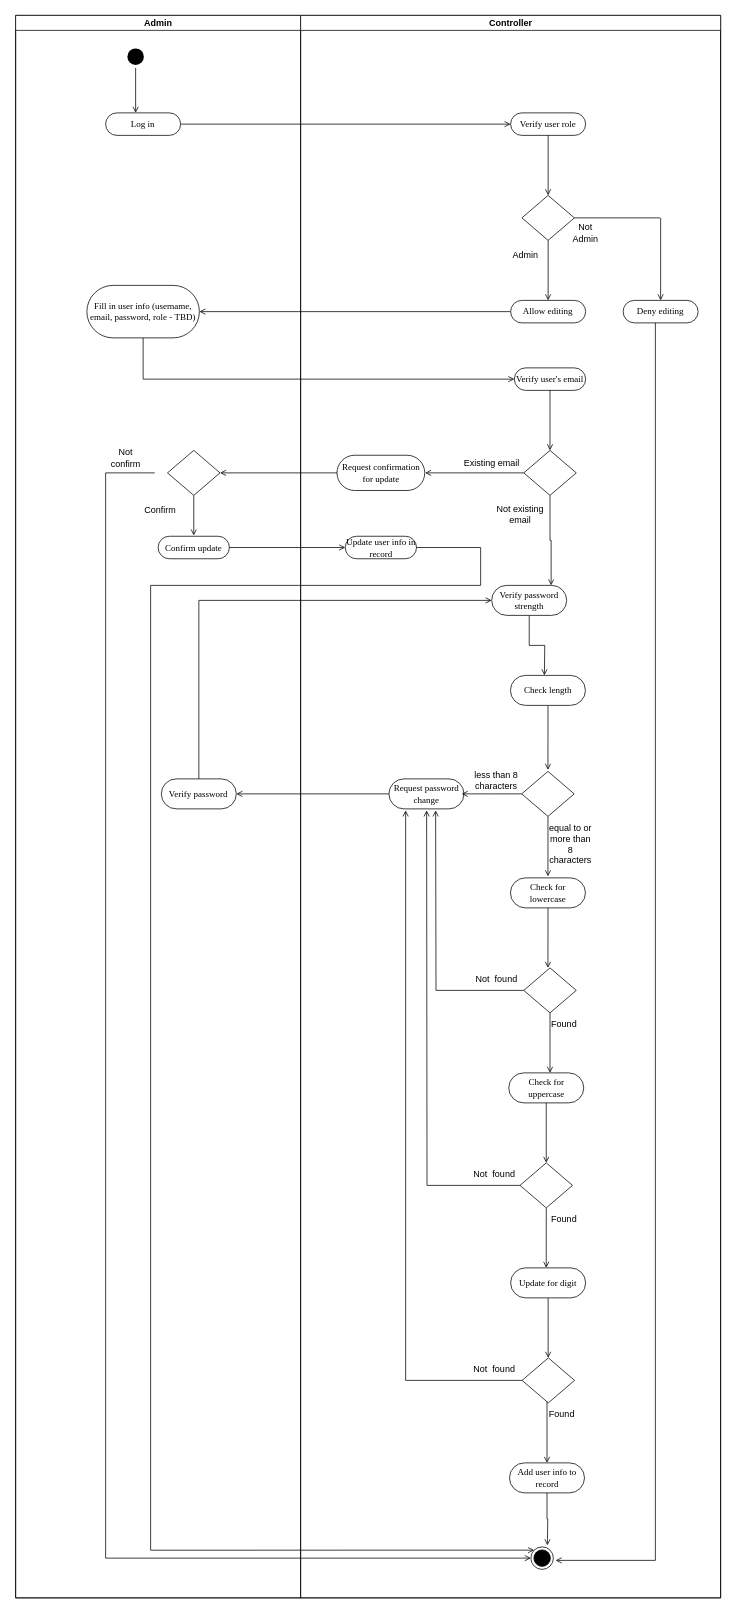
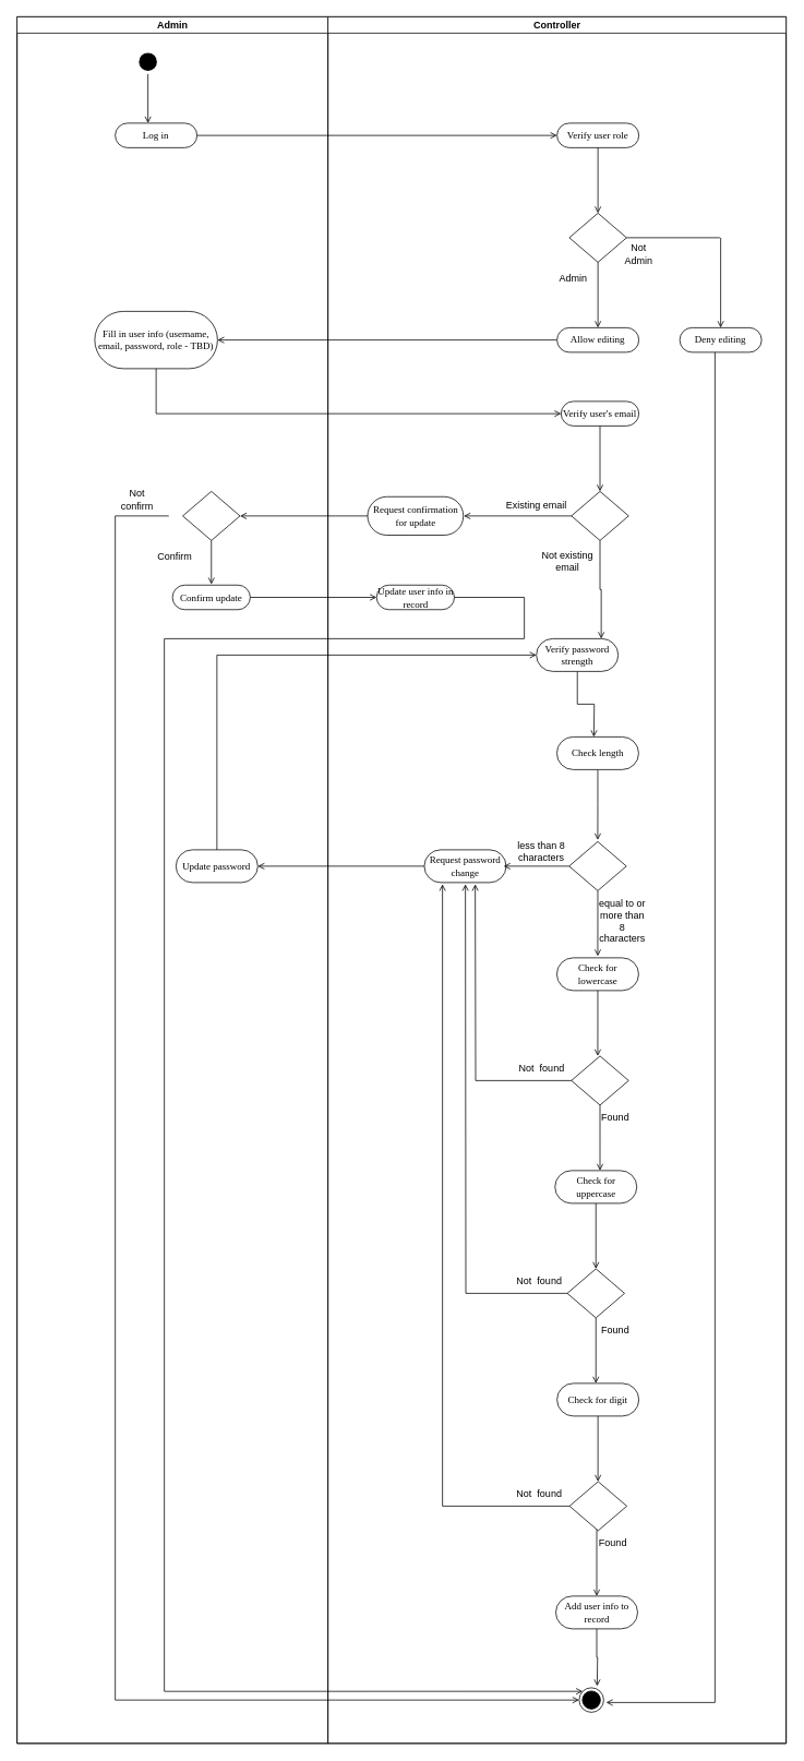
  <mxCell id="0" />
  <mxCell id="1" parent="0" />
  <mxCell id="2" value="" style="swimlane;html=1;childLayout=stackLayout;startSize=0;rounded=0;shadow=0;comic=0;labelBackgroundColor=none;strokeWidth=1;fontFamily=Verdana;fontSize=12;align=center;" parent="1" vertex="1"><mxGeometry x="20" y="20" width="940" height="2110" as="geometry" /></mxCell>
  <mxCell id="3" style="edgeStyle=none;rounded=0;html=1;labelBackgroundColor=none;startArrow=none;startFill=0;startSize=5;endArrow=classicThin;endFill=1;endSize=5;jettySize=auto;orthogonalLoop=1;strokeWidth=1;fontFamily=Verdana;fontSize=12" parent="2" edge="1"><mxGeometry relative="1" as="geometry"><mxPoint x="180" y="363.043" as="sourcePoint" /></mxGeometry></mxCell>
  <mxCell id="4" value="" style="edgeStyle=orthogonalEdgeStyle;rounded=0;orthogonalLoop=1;jettySize=auto;html=1;endArrow=open;endFill=0;" parent="2" source="10" target="55" edge="1"><mxGeometry relative="1" as="geometry" /></mxCell>
  <mxCell id="5" value="Admin" style="swimlane;html=1;startSize=20;" parent="2" vertex="1"><mxGeometry width="380" height="2110" as="geometry"><mxRectangle width="30" height="1880" as="alternateBounds" /></mxGeometry></mxCell>
  <mxCell id="6" value="Fill in user info (username, email, password, role - TBD)" style="rounded=1;whiteSpace=wrap;html=1;shadow=0;comic=0;labelBackgroundColor=none;strokeWidth=1;fontFamily=Verdana;fontSize=12;align=center;arcSize=50;" parent="5" vertex="1"><mxGeometry x="95" y="360" width="150" height="70" as="geometry" /></mxCell>
  <mxCell id="7" value="" style="group" parent="5" vertex="1" connectable="0"><mxGeometry x="120" y="130" width="100" height="30" as="geometry" /></mxCell>
  <mxCell id="8" value="" style="group" parent="7" vertex="1" connectable="0"><mxGeometry width="100" height="30" as="geometry" /></mxCell>
  <mxCell id="9" value="" style="group" parent="8" vertex="1" connectable="0"><mxGeometry width="100" height="30" as="geometry" /></mxCell>
  <mxCell id="10" value="Log in" style="rounded=1;whiteSpace=wrap;html=1;shadow=0;comic=0;labelBackgroundColor=none;strokeWidth=1;fontFamily=Verdana;fontSize=12;align=center;arcSize=50;" parent="9" vertex="1"><mxGeometry width="100" height="30" as="geometry" /></mxCell>
  <mxCell id="11" value="" style="ellipse;html=1;shape=startState;fillColor=#000000;strokeColor=none;" parent="5" vertex="1"><mxGeometry x="145" y="40" width="30" height="30" as="geometry" /></mxCell>
  <mxCell id="12" value="Not confirm" style="text;html=1;strokeColor=none;fillColor=none;align=center;verticalAlign=middle;whiteSpace=wrap;rounded=0;" parent="5" vertex="1"><mxGeometry x="120" y="580" width="54" height="20" as="geometry" /></mxCell>
  <mxCell id="13" value="Confirm" style="text;html=1;strokeColor=none;fillColor=none;align=center;verticalAlign=middle;whiteSpace=wrap;rounded=0;" parent="5" vertex="1"><mxGeometry x="166" y="650" width="54" height="20" as="geometry" /></mxCell>
  <mxCell id="14" value="" style="edgeStyle=orthogonalEdgeStyle;rounded=0;orthogonalLoop=1;jettySize=auto;html=1;endArrow=open;endFill=0;" parent="2" source="56" target="6" edge="1"><mxGeometry relative="1" as="geometry" /></mxCell>
  <mxCell id="15" value="" style="edgeStyle=orthogonalEdgeStyle;rounded=0;orthogonalLoop=1;jettySize=auto;html=1;endArrow=open;endFill=0;" parent="2" source="6" target="57" edge="1"><mxGeometry relative="1" as="geometry"><Array as="points"><mxPoint x="170" y="485" /></Array></mxGeometry></mxCell>
  <mxCell id="16" value="Controller" style="swimlane;html=1;startSize=20;" parent="2" vertex="1"><mxGeometry x="380" width="560" height="2110" as="geometry" /></mxCell>
  <mxCell id="17" value="" style="rhombus;whiteSpace=wrap;html=1;" parent="16" vertex="1"><mxGeometry x="-177.5" y="580" width="70" height="60" as="geometry" /></mxCell>
  <mxCell id="18" value="" style="group" parent="16" vertex="1" connectable="0"><mxGeometry x="-190" y="693.5" width="95" height="31" as="geometry" /></mxCell>
  <mxCell id="19" value="Confirm update" style="rounded=1;whiteSpace=wrap;html=1;shadow=0;comic=0;labelBackgroundColor=none;strokeWidth=1;fontFamily=Verdana;fontSize=12;align=center;arcSize=50;" parent="18" vertex="1"><mxGeometry y="1" width="95" height="30" as="geometry" /></mxCell>
  <mxCell id="20" value="" style="edgeStyle=orthogonalEdgeStyle;rounded=0;orthogonalLoop=1;jettySize=auto;html=1;endArrow=open;endFill=0;" parent="18" edge="1"><mxGeometry relative="1" as="geometry"><mxPoint x="47.5" y="-53.5" as="sourcePoint" /><mxPoint x="47.5" as="targetPoint" /><Array as="points"><mxPoint x="47.5" /><mxPoint x="46.5" y="20" /></Array></mxGeometry></mxCell>
  <mxCell id="21" value="" style="edgeStyle=orthogonalEdgeStyle;rounded=0;orthogonalLoop=1;jettySize=auto;html=1;endArrow=open;endFill=0;" parent="16" source="19" target="24" edge="1"><mxGeometry relative="1" as="geometry" /></mxCell>
  <mxCell id="22" value="" style="edgeStyle=orthogonalEdgeStyle;rounded=0;orthogonalLoop=1;jettySize=auto;html=1;endArrow=open;endFill=0;entryX=1;entryY=0.5;entryDx=0;entryDy=0;" parent="16" source="23" target="17" edge="1"><mxGeometry relative="1" as="geometry"><mxPoint x="-134.5" y="610" as="targetPoint" /></mxGeometry></mxCell>
  <mxCell id="23" value="Request confirmation for update" style="rounded=1;whiteSpace=wrap;html=1;shadow=0;comic=0;labelBackgroundColor=none;strokeWidth=1;fontFamily=Verdana;fontSize=12;align=center;arcSize=50;" parent="16" vertex="1"><mxGeometry x="48.5" y="586.5" width="117" height="47" as="geometry" /></mxCell>
  <mxCell id="24" value="Update user info in record" style="rounded=1;whiteSpace=wrap;html=1;shadow=0;comic=0;labelBackgroundColor=none;strokeWidth=1;fontFamily=Verdana;fontSize=12;align=center;arcSize=50;" parent="16" vertex="1"><mxGeometry x="59.5" y="694.5" width="95" height="30" as="geometry" /></mxCell>
  <mxCell id="25" value="Not&amp;nbsp; found" style="text;html=1;strokeColor=none;fillColor=none;align=center;verticalAlign=middle;whiteSpace=wrap;rounded=0;" vertex="1" parent="16"><mxGeometry x="227.25" y="1790" width="62.75" height="30" as="geometry" /></mxCell>
  <mxCell id="26" value="Existing email" style="text;html=1;strokeColor=none;fillColor=none;align=center;verticalAlign=middle;whiteSpace=wrap;rounded=0;" parent="16" vertex="1"><mxGeometry x="215" y="586.5" width="80" height="20" as="geometry" /></mxCell>
- <mxCell id="27" value="Verify password" style="rounded=1;whiteSpace=wrap;html=1;shadow=0;comic=0;labelBackgroundColor=none;strokeWidth=1;fontFamily=Verdana;fontSize=12;align=center;arcSize=50;" parent="16" vertex="1"><mxGeometry x="-185.75" y="1018" width="100" height="40" as="geometry" /></mxCell>
+ <mxCell id="27" value="Update password" style="rounded=1;whiteSpace=wrap;html=1;shadow=0;comic=0;labelBackgroundColor=none;strokeWidth=1;fontFamily=Verdana;fontSize=12;align=center;arcSize=50;" parent="16" vertex="1"><mxGeometry x="-185.75" y="1018" width="100" height="40" as="geometry" /></mxCell>
  <mxCell id="28" value="" style="edgeStyle=orthogonalEdgeStyle;rounded=0;orthogonalLoop=1;jettySize=auto;html=1;endArrow=open;endFill=0;" parent="16" source="29" target="27" edge="1"><mxGeometry relative="1" as="geometry" /></mxCell>
  <mxCell id="29" value="Request password change" style="rounded=1;whiteSpace=wrap;html=1;shadow=0;comic=0;labelBackgroundColor=none;strokeWidth=1;fontFamily=Verdana;fontSize=12;align=center;arcSize=50;" parent="16" vertex="1"><mxGeometry x="117.75" y="1018" width="100" height="40" as="geometry" /></mxCell>
  <mxCell id="30" value="" style="edgeStyle=orthogonalEdgeStyle;rounded=0;orthogonalLoop=1;jettySize=auto;html=1;endArrow=open;endFill=0;" parent="16" source="45" edge="1"><mxGeometry relative="1" as="geometry"><mxPoint x="168" y="1060" as="targetPoint" /></mxGeometry></mxCell>
  <mxCell id="31" value="" style="edgeStyle=orthogonalEdgeStyle;rounded=0;orthogonalLoop=1;jettySize=auto;html=1;endArrow=open;endFill=0;exitX=0;exitY=0.5;exitDx=0;exitDy=0;" parent="16" edge="1" source="44"><mxGeometry relative="1" as="geometry"><mxPoint x="156" y="1790" as="sourcePoint" /><mxPoint x="140" y="1060" as="targetPoint" /><Array as="points"><mxPoint x="140" y="1820" /></Array></mxGeometry></mxCell>
  <mxCell id="32" value="" style="edgeStyle=orthogonalEdgeStyle;rounded=0;orthogonalLoop=1;jettySize=auto;html=1;endArrow=open;endFill=0;" parent="16" source="52" edge="1"><mxGeometry relative="1" as="geometry"><mxPoint x="325" y="880" as="targetPoint" /></mxGeometry></mxCell>
  <mxCell id="33" value="" style="edgeStyle=orthogonalEdgeStyle;rounded=0;orthogonalLoop=1;jettySize=auto;html=1;endArrow=open;endFill=0;" parent="16" source="51" edge="1"><mxGeometry relative="1" as="geometry"><mxPoint x="329.75" y="1006" as="targetPoint" /></mxGeometry></mxCell>
  <mxCell id="34" value="" style="edgeStyle=orthogonalEdgeStyle;rounded=0;orthogonalLoop=1;jettySize=auto;html=1;endArrow=open;endFill=0;" parent="16" source="54" edge="1"><mxGeometry relative="1" as="geometry"><mxPoint x="214.75" y="1038" as="targetPoint" /></mxGeometry></mxCell>
  <mxCell id="35" value="" style="edgeStyle=orthogonalEdgeStyle;rounded=0;orthogonalLoop=1;jettySize=auto;html=1;endArrow=open;endFill=0;entryX=0;entryY=0.5;entryDx=0;entryDy=0;" parent="16" source="27" target="52" edge="1"><mxGeometry relative="1" as="geometry"><mxPoint x="-135.75" y="938" as="targetPoint" /><Array as="points"><mxPoint x="-135.25" y="780" /></Array></mxGeometry></mxCell>
  <mxCell id="36" value="" style="edgeStyle=orthogonalEdgeStyle;rounded=0;orthogonalLoop=1;jettySize=auto;html=1;endArrow=open;endFill=0;" parent="16" source="54" edge="1"><mxGeometry relative="1" as="geometry"><mxPoint x="329.75" y="1148" as="targetPoint" /></mxGeometry></mxCell>
  <mxCell id="37" value="Not&amp;nbsp; found" style="text;html=1;strokeColor=none;fillColor=none;align=center;verticalAlign=middle;whiteSpace=wrap;rounded=0;" parent="16" vertex="1"><mxGeometry x="227.25" y="1530" width="62.75" height="30" as="geometry" /></mxCell>
  <mxCell id="38" value="Not&amp;nbsp; found" style="text;html=1;strokeColor=none;fillColor=none;align=center;verticalAlign=middle;whiteSpace=wrap;rounded=0;" vertex="1" parent="16"><mxGeometry x="229.75" y="1270" width="62.75" height="30" as="geometry" /></mxCell>
  <mxCell id="39" value="less than 8 characters" style="text;html=1;strokeColor=none;fillColor=none;align=center;verticalAlign=middle;whiteSpace=wrap;rounded=0;" vertex="1" parent="16"><mxGeometry x="221.13" y="1000" width="80" height="40" as="geometry" /></mxCell>
  <mxCell id="40" value="Not existing email" style="text;html=1;strokeColor=none;fillColor=none;align=center;verticalAlign=middle;whiteSpace=wrap;rounded=0;" parent="16" vertex="1"><mxGeometry x="252.75" y="650" width="80" height="30" as="geometry" /></mxCell>
  <mxCell id="41" value="" style="edgeStyle=orthogonalEdgeStyle;rounded=0;orthogonalLoop=1;jettySize=auto;html=1;endArrow=open;endFill=0;" parent="16" source="46" edge="1"><mxGeometry relative="1" as="geometry"><mxPoint x="327.5" y="1530" as="targetPoint" /></mxGeometry></mxCell>
  <mxCell id="42" value="" style="edgeStyle=orthogonalEdgeStyle;rounded=0;orthogonalLoop=1;jettySize=auto;html=1;endArrow=open;endFill=0;" parent="16" source="45" edge="1"><mxGeometry relative="1" as="geometry"><mxPoint x="327.5" y="1670" as="targetPoint" /></mxGeometry></mxCell>
  <mxCell id="43" value="" style="edgeStyle=orthogonalEdgeStyle;rounded=0;orthogonalLoop=1;jettySize=auto;html=1;endArrow=open;endFill=0;" parent="16" source="49" edge="1"><mxGeometry relative="1" as="geometry"><mxPoint x="330" y="1790" as="targetPoint" /></mxGeometry></mxCell>
  <mxCell id="44" value="" style="rhombus;whiteSpace=wrap;html=1;" parent="16" vertex="1"><mxGeometry x="295.25" y="1790" width="70" height="60" as="geometry" /></mxCell>
  <mxCell id="45" value="" style="rhombus;whiteSpace=wrap;html=1;" parent="16" vertex="1"><mxGeometry x="292.5" y="1530" width="70" height="60" as="geometry" /></mxCell>
  <mxCell id="46" value="Check for uppercase" style="rounded=1;whiteSpace=wrap;html=1;shadow=0;comic=0;labelBackgroundColor=none;strokeWidth=1;fontFamily=Verdana;fontSize=12;align=center;arcSize=50;" parent="16" vertex="1"><mxGeometry x="277.5" y="1410" width="100" height="40" as="geometry" /></mxCell>
  <mxCell id="47" value="" style="ellipse;html=1;shape=endState;fillColor=#000000;" parent="16" vertex="1"><mxGeometry x="307" y="2042" width="30" height="30" as="geometry" /></mxCell>
  <mxCell id="48" value="Add user info to record" style="rounded=1;whiteSpace=wrap;html=1;shadow=0;comic=0;labelBackgroundColor=none;strokeWidth=1;fontFamily=Verdana;fontSize=12;align=center;arcSize=50;" parent="16" vertex="1"><mxGeometry x="278.5" y="1930" width="100" height="40" as="geometry" /></mxCell>
- <mxCell id="49" value="Update for digit" style="rounded=1;whiteSpace=wrap;html=1;shadow=0;comic=0;labelBackgroundColor=none;strokeWidth=1;fontFamily=Verdana;fontSize=12;align=center;arcSize=50;" parent="16" vertex="1"><mxGeometry x="280" y="1670" width="100" height="40" as="geometry" /></mxCell>
+ <mxCell id="49" value="Check for digit" style="rounded=1;whiteSpace=wrap;html=1;shadow=0;comic=0;labelBackgroundColor=none;strokeWidth=1;fontFamily=Verdana;fontSize=12;align=center;arcSize=50;" parent="16" vertex="1"><mxGeometry x="280" y="1670" width="100" height="40" as="geometry" /></mxCell>
  <mxCell id="50" value="Check for lowercase" style="rounded=1;whiteSpace=wrap;html=1;shadow=0;comic=0;labelBackgroundColor=none;strokeWidth=1;fontFamily=Verdana;fontSize=12;align=center;arcSize=50;" vertex="1" parent="16"><mxGeometry x="279.75" y="1150" width="100" height="40" as="geometry" /></mxCell>
  <mxCell id="51" value="Check length" style="rounded=1;whiteSpace=wrap;html=1;shadow=0;comic=0;labelBackgroundColor=none;strokeWidth=1;fontFamily=Verdana;fontSize=12;align=center;arcSize=50;" parent="16" vertex="1"><mxGeometry x="279.75" y="880" width="100" height="40" as="geometry" /></mxCell>
  <mxCell id="52" value="Verify password strength" style="rounded=1;whiteSpace=wrap;html=1;shadow=0;comic=0;labelBackgroundColor=none;strokeWidth=1;fontFamily=Verdana;fontSize=12;align=center;arcSize=50;" parent="16" vertex="1"><mxGeometry x="254.75" y="760" width="100" height="40" as="geometry" /></mxCell>
  <mxCell id="53" value="" style="rhombus;whiteSpace=wrap;html=1;" vertex="1" parent="16"><mxGeometry x="297.5" y="1270" width="70" height="60" as="geometry" /></mxCell>
  <mxCell id="54" value="" style="rhombus;whiteSpace=wrap;html=1;" parent="16" vertex="1"><mxGeometry x="294.75" y="1008" width="70" height="60" as="geometry" /></mxCell>
  <mxCell id="55" value="Verify user role" style="rounded=1;whiteSpace=wrap;html=1;shadow=0;comic=0;labelBackgroundColor=none;strokeWidth=1;fontFamily=Verdana;fontSize=12;align=center;arcSize=50;" parent="16" vertex="1"><mxGeometry x="280" y="130" width="100" height="30" as="geometry" /></mxCell>
  <mxCell id="56" value="Allow editing" style="rounded=1;whiteSpace=wrap;html=1;shadow=0;comic=0;labelBackgroundColor=none;strokeWidth=1;fontFamily=Verdana;fontSize=12;align=center;arcSize=50;" parent="16" vertex="1"><mxGeometry x="280" y="380" width="100" height="30" as="geometry" /></mxCell>
  <mxCell id="57" value="Verify user's email" style="rounded=1;whiteSpace=wrap;html=1;shadow=0;comic=0;labelBackgroundColor=none;strokeWidth=1;fontFamily=Verdana;fontSize=12;align=center;arcSize=50;" parent="16" vertex="1"><mxGeometry x="285" y="470" width="95" height="30" as="geometry" /></mxCell>
  <mxCell id="58" value="" style="rhombus;whiteSpace=wrap;html=1;" parent="16" vertex="1"><mxGeometry x="297.5" y="580" width="70" height="60" as="geometry" /></mxCell>
  <mxCell id="59" value="Found" style="text;html=1;strokeColor=none;fillColor=none;align=center;verticalAlign=middle;whiteSpace=wrap;rounded=0;" vertex="1" parent="16"><mxGeometry x="317.25" y="1850" width="62.75" height="30" as="geometry" /></mxCell>
  <mxCell id="60" value="Found" style="text;html=1;strokeColor=none;fillColor=none;align=center;verticalAlign=middle;whiteSpace=wrap;rounded=0;" vertex="1" parent="16"><mxGeometry x="320" y="1330" width="62.75" height="30" as="geometry" /></mxCell>
  <mxCell id="61" value="Found" style="text;html=1;strokeColor=none;fillColor=none;align=center;verticalAlign=middle;whiteSpace=wrap;rounded=0;" vertex="1" parent="16"><mxGeometry x="320" y="1590" width="62.75" height="30" as="geometry" /></mxCell>
  <mxCell id="62" value="equal to or more than 8 characters" style="text;html=1;strokeColor=none;fillColor=none;align=center;verticalAlign=middle;whiteSpace=wrap;rounded=0;" vertex="1" parent="16"><mxGeometry x="330" y="1080" width="60" height="50" as="geometry" /></mxCell>
  <mxCell id="63" value="Deny editing" style="rounded=1;whiteSpace=wrap;html=1;shadow=0;comic=0;labelBackgroundColor=none;strokeWidth=1;fontFamily=Verdana;fontSize=12;align=center;arcSize=50;" parent="16" vertex="1"><mxGeometry x="430" y="380" width="100" height="30" as="geometry" /></mxCell>
  <mxCell id="64" value="Admin" style="text;html=1;strokeColor=none;fillColor=none;align=center;verticalAlign=middle;whiteSpace=wrap;rounded=0;" parent="16" vertex="1"><mxGeometry x="280" y="310" width="40" height="20" as="geometry" /></mxCell>
  <mxCell id="65" value="" style="rhombus;whiteSpace=wrap;html=1;" parent="16" vertex="1"><mxGeometry x="295" y="240" width="70" height="60" as="geometry" /></mxCell>
  <mxCell id="66" value="Not Admin" style="text;html=1;strokeColor=none;fillColor=none;align=center;verticalAlign=middle;whiteSpace=wrap;rounded=0;" parent="16" vertex="1"><mxGeometry x="360" y="280" width="40" height="20" as="geometry" /></mxCell>
  <mxCell id="67" value="" style="endArrow=none;html=1;exitX=1;exitY=0.5;exitDx=0;exitDy=0;" parent="16" source="65" edge="1"><mxGeometry width="50" height="50" relative="1" as="geometry"><mxPoint x="370" y="270" as="sourcePoint" /><mxPoint x="479" y="270" as="targetPoint" /></mxGeometry></mxCell>
  <mxCell id="68" value="" style="endArrow=open;html=1;entryX=0.5;entryY=0;entryDx=0;entryDy=0;endFill=0;" parent="16" target="63" edge="1"><mxGeometry width="50" height="50" relative="1" as="geometry"><mxPoint x="480" y="270" as="sourcePoint" /><mxPoint x="510" y="290" as="targetPoint" /></mxGeometry></mxCell>
  <mxCell id="69" value="" style="edgeStyle=orthogonalEdgeStyle;rounded=0;orthogonalLoop=1;jettySize=auto;html=1;endArrow=open;endFill=0;entryX=1;entryY=0.5;entryDx=0;entryDy=0;" parent="16" source="58" edge="1"><mxGeometry relative="1" as="geometry"><mxPoint x="166" y="610" as="targetPoint" /></mxGeometry></mxCell>
  <mxCell id="70" value="" style="edgeStyle=orthogonalEdgeStyle;rounded=0;orthogonalLoop=1;jettySize=auto;html=1;endArrow=open;endFill=0;" parent="16" edge="1"><mxGeometry relative="1" as="geometry"><mxPoint x="340" y="2060" as="targetPoint" /><Array as="points"><mxPoint x="473" y="2060" /></Array><mxPoint x="473" y="410" as="sourcePoint" /></mxGeometry></mxCell>
  <mxCell id="71" value="" style="edgeStyle=orthogonalEdgeStyle;rounded=0;orthogonalLoop=1;jettySize=auto;html=1;endArrow=open;endFill=0;entryX=0;entryY=0;entryDx=0;entryDy=0;" parent="16" source="24" target="47" edge="1"><mxGeometry relative="1" as="geometry"><mxPoint x="-180" y="1770" as="targetPoint" /><Array as="points"><mxPoint x="240" y="710" /><mxPoint x="240" y="760" /><mxPoint x="-200" y="760" /><mxPoint x="-200" y="2046" /></Array></mxGeometry></mxCell>
  <mxCell id="72" value="" style="edgeStyle=orthogonalEdgeStyle;rounded=0;orthogonalLoop=1;jettySize=auto;html=1;endArrow=open;endFill=0;entryX=0.5;entryY=0;entryDx=0;entryDy=0;" edge="1" parent="16" source="44" target="48"><mxGeometry relative="1" as="geometry"><mxPoint x="328" y="1930" as="targetPoint" /><Array as="points"><mxPoint x="329" y="1890" /></Array></mxGeometry></mxCell>
  <mxCell id="73" value="" style="edgeStyle=orthogonalEdgeStyle;rounded=0;orthogonalLoop=1;jettySize=auto;html=1;endArrow=open;endFill=0;entryX=0.5;entryY=0;entryDx=0;entryDy=0;" parent="16" source="55" edge="1" target="65"><mxGeometry relative="1" as="geometry"><mxPoint x="310" y="240" as="targetPoint" /></mxGeometry></mxCell>
  <mxCell id="74" value="" style="edgeStyle=orthogonalEdgeStyle;rounded=0;orthogonalLoop=1;jettySize=auto;html=1;endArrow=open;endFill=0;entryX=0.5;entryY=0;entryDx=0;entryDy=0;" parent="16" source="65" edge="1" target="56"><mxGeometry relative="1" as="geometry"><mxPoint x="310" y="380" as="targetPoint" /></mxGeometry></mxCell>
  <mxCell id="75" value="" style="edgeStyle=orthogonalEdgeStyle;rounded=0;orthogonalLoop=1;jettySize=auto;html=1;endArrow=open;endFill=0;entryX=0.5;entryY=0;entryDx=0;entryDy=0;" parent="16" source="57" edge="1" target="58"><mxGeometry relative="1" as="geometry"><mxPoint x="312.5" y="580" as="targetPoint" /></mxGeometry></mxCell>
  <mxCell id="76" value="" style="edgeStyle=orthogonalEdgeStyle;rounded=0;orthogonalLoop=1;jettySize=auto;html=1;endArrow=open;endFill=0;" parent="16" source="58" edge="1"><mxGeometry relative="1" as="geometry"><mxPoint x="334" y="760" as="targetPoint" /><Array as="points"><mxPoint x="333" y="700" /><mxPoint x="334" y="700" /></Array></mxGeometry></mxCell>
  <mxCell id="77" value="" style="endArrow=open;html=1;endFill=0;" parent="1" source="11" edge="1"><mxGeometry width="50" height="50" relative="1" as="geometry"><mxPoint x="470" y="340" as="sourcePoint" /><mxPoint x="180" y="150" as="targetPoint" /></mxGeometry></mxCell>
  <mxCell id="78" value="" style="edgeStyle=orthogonalEdgeStyle;rounded=0;orthogonalLoop=1;jettySize=auto;html=1;endArrow=open;endFill=0;entryX=0;entryY=0.5;entryDx=0;entryDy=0;" parent="1" edge="1" target="47"><mxGeometry relative="1" as="geometry"><mxPoint x="205.5" y="630" as="sourcePoint" /><mxPoint x="660" y="2027" as="targetPoint" /><Array as="points"><mxPoint x="140" y="630" /><mxPoint x="140" y="2077" /></Array></mxGeometry></mxCell>
  <mxCell id="79" value="" style="edgeStyle=orthogonalEdgeStyle;rounded=0;orthogonalLoop=1;jettySize=auto;html=1;endArrow=open;endFill=0;" parent="1" source="48" edge="1"><mxGeometry relative="1" as="geometry"><mxPoint x="729" y="2060" as="targetPoint" /></mxGeometry></mxCell>
  <mxCell id="80" value="" style="edgeStyle=orthogonalEdgeStyle;rounded=0;orthogonalLoop=1;jettySize=auto;html=1;endArrow=open;endFill=0;" edge="1" parent="1" source="50"><mxGeometry relative="1" as="geometry"><mxPoint x="729.75" y="1290" as="targetPoint" /></mxGeometry></mxCell>
  <mxCell id="81" value="" style="edgeStyle=orthogonalEdgeStyle;rounded=0;orthogonalLoop=1;jettySize=auto;html=1;endArrow=open;endFill=0;" edge="1" parent="1" source="53"><mxGeometry relative="1" as="geometry"><mxPoint x="732.5" y="1430" as="targetPoint" /></mxGeometry></mxCell>
  <mxCell id="82" value="" style="edgeStyle=orthogonalEdgeStyle;rounded=0;orthogonalLoop=1;jettySize=auto;html=1;endArrow=open;endFill=0;" edge="1" parent="1" source="53"><mxGeometry relative="1" as="geometry"><mxPoint x="580" y="1080" as="targetPoint" /></mxGeometry></mxCell>
